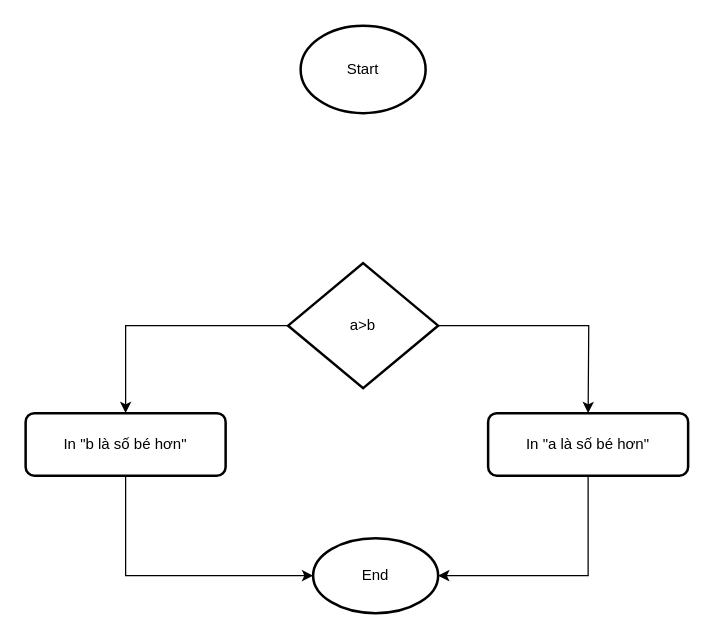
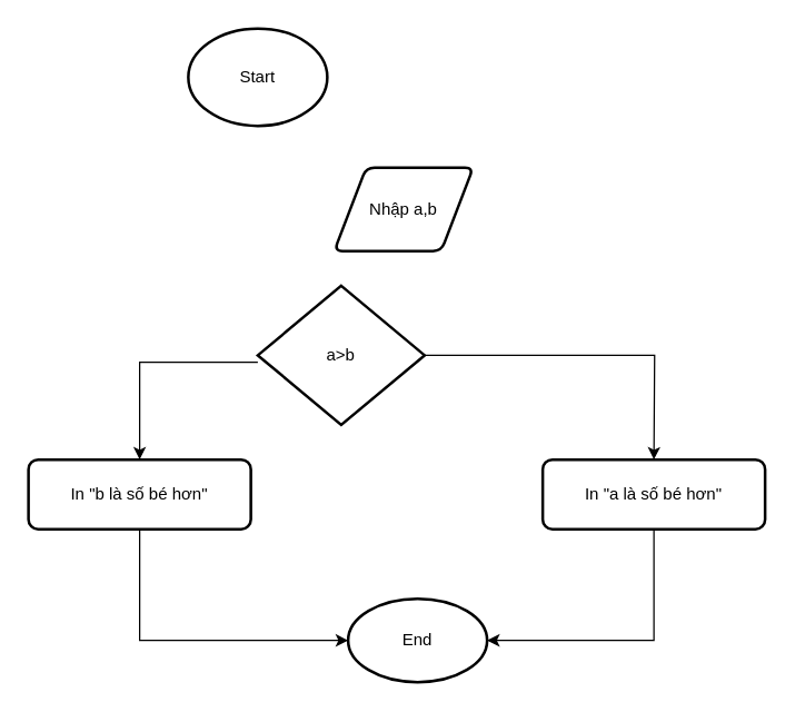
  <mxCell id="0" />
  <mxCell id="1" parent="0" />
  <mxCell id="2" value="End" style="strokeWidth=2;html=1;shape=mxgraph.flowchart.start_1;whiteSpace=wrap;" vertex="1" parent="1"><mxGeometry x="250" y="430" width="100" height="60" as="geometry" /></mxCell>
- <mxCell id="3" value="Start" style="strokeWidth=2;html=1;shape=mxgraph.flowchart.start_1;whiteSpace=wrap;" vertex="1" parent="1"><mxGeometry x="240" y="20" width="100" height="70" as="geometry" /></mxCell>
+ <mxCell id="3" value="Start" style="strokeWidth=2;html=1;shape=mxgraph.flowchart.start_1;whiteSpace=wrap;" vertex="1" parent="1"><mxGeometry x="135" y="20" width="100" height="70" as="geometry" /></mxCell>
+ <mxCell id="4" value="Nhập a,b" style="shape=parallelogram;html=1;strokeWidth=2;perimeter=parallelogramPerimeter;whiteSpace=wrap;rounded=1;arcSize=12;size=0.23;" vertex="1" parent="1"><mxGeometry x="240" y="120" width="100" height="60" as="geometry" /></mxCell>
  <mxCell id="5" style="edgeStyle=orthogonalEdgeStyle;rounded=0;orthogonalLoop=1;jettySize=auto;html=1;" edge="1" parent="1" source="7"><mxGeometry relative="1" as="geometry"><mxPoint x="100" y="330" as="targetPoint" /><Array as="points"><mxPoint x="100" y="260" /></Array></mxGeometry></mxCell>
  <mxCell id="6" style="edgeStyle=orthogonalEdgeStyle;rounded=0;orthogonalLoop=1;jettySize=auto;html=1;" edge="1" parent="1" source="7"><mxGeometry relative="1" as="geometry"><mxPoint x="470" y="330" as="targetPoint" /></mxGeometry></mxCell>
- <mxCell id="7" value="a&amp;gt;b" style="strokeWidth=2;html=1;shape=mxgraph.flowchart.decision;whiteSpace=wrap;" vertex="1" parent="1"><mxGeometry x="230" y="210" width="120" height="100" as="geometry" /></mxCell>
+ <mxCell id="7" value="a&amp;gt;b" style="strokeWidth=2;html=1;shape=mxgraph.flowchart.decision;whiteSpace=wrap;" vertex="1" parent="1"><mxGeometry x="185" y="205" width="120" height="100" as="geometry" /></mxCell>
  <mxCell id="8" style="edgeStyle=orthogonalEdgeStyle;rounded=0;orthogonalLoop=1;jettySize=auto;html=1;entryX=0;entryY=0.5;entryDx=0;entryDy=0;entryPerimeter=0;" edge="1" parent="1" source="9" target="2"><mxGeometry relative="1" as="geometry"><mxPoint x="100" y="460" as="targetPoint" /><Array as="points"><mxPoint x="100" y="460" /></Array></mxGeometry></mxCell>
  <mxCell id="9" value="In &quot;b là số bé hơn&quot;" style="rounded=1;whiteSpace=wrap;html=1;absoluteArcSize=1;arcSize=14;strokeWidth=2;" vertex="1" parent="1"><mxGeometry x="20" y="330" width="160" height="50" as="geometry" /></mxCell>
  <mxCell id="10" style="edgeStyle=orthogonalEdgeStyle;rounded=0;orthogonalLoop=1;jettySize=auto;html=1;entryX=1;entryY=0.5;entryDx=0;entryDy=0;entryPerimeter=0;" edge="1" parent="1" source="11" target="2"><mxGeometry relative="1" as="geometry"><mxPoint x="470" y="480" as="targetPoint" /><Array as="points"><mxPoint x="470" y="460" /></Array></mxGeometry></mxCell>
  <mxCell id="11" value="In &quot;a là số bé hơn&quot;" style="rounded=1;whiteSpace=wrap;html=1;absoluteArcSize=1;arcSize=14;strokeWidth=2;" vertex="1" parent="1"><mxGeometry x="390" y="330" width="160" height="50" as="geometry" /></mxCell>
